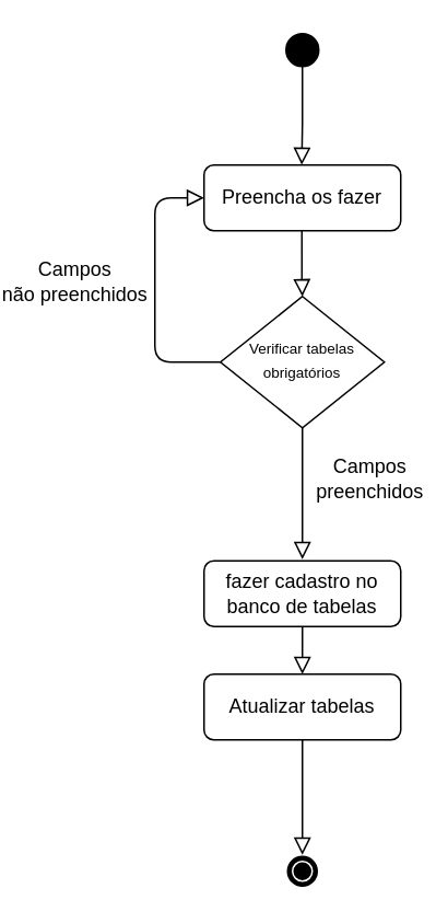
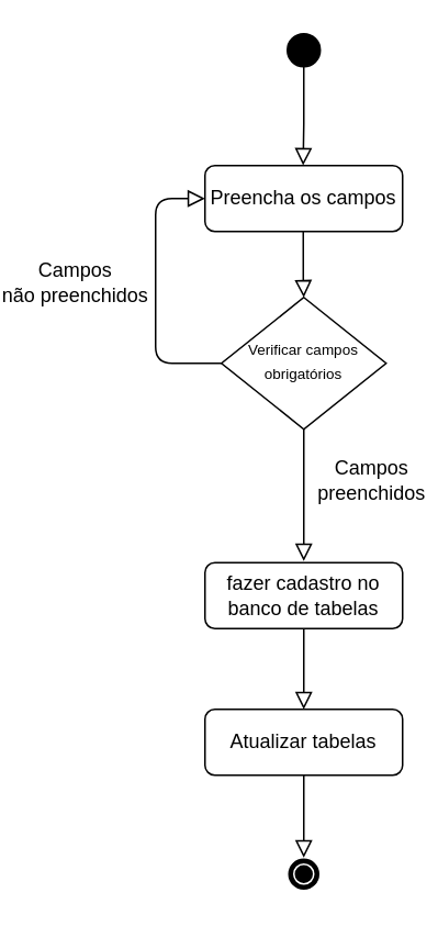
  <mxCell id="0" />
  <mxCell id="1" parent="0" />
  <mxCell id="2" value="" style="ellipse;shape=doubleEllipse;whiteSpace=wrap;html=1;aspect=fixed;fillColor=#000000;" parent="1" vertex="1"><mxGeometry x="100" y="20" width="20" height="20" as="geometry" /></mxCell>
  <mxCell id="3" value="" style="rounded=0;html=1;jettySize=auto;orthogonalLoop=1;fontSize=11;endArrow=block;endFill=0;endSize=8;strokeWidth=1;shadow=0;labelBackgroundColor=none;edgeStyle=orthogonalEdgeStyle;exitX=0.5;exitY=1;exitDx=0;exitDy=0;" parent="1" source="2" edge="1"><mxGeometry relative="1" as="geometry"><mxPoint x="109.62" y="49.9" as="sourcePoint" /><mxPoint x="109.62" y="99.9" as="targetPoint" /><Array as="points"><mxPoint x="110" y="75" /></Array></mxGeometry></mxCell>
- <mxCell id="4" value="Preencha os fazer" style="rounded=1;whiteSpace=wrap;html=1;fontSize=12;glass=0;strokeWidth=1;shadow=0;" vertex="1" parent="1"><mxGeometry x="50" y="100" width="120" height="40" as="geometry" /></mxCell>
- <mxCell id="5" value="&lt;font style=&quot;font-size: 9px&quot;&gt;Verificar tabelas obrigatórios&lt;/font&gt;" style="rhombus;whiteSpace=wrap;html=1;shadow=0;fontFamily=Helvetica;fontSize=12;align=center;strokeWidth=1;spacing=6;spacingTop=-4;" vertex="1" parent="1"><mxGeometry x="60" y="180" width="100" height="80" as="geometry" /></mxCell>
+ <mxCell id="4" value="Preencha os campos" style="rounded=1;whiteSpace=wrap;html=1;fontSize=12;glass=0;strokeWidth=1;shadow=0;" vertex="1" parent="1"><mxGeometry x="50" y="100" width="120" height="40" as="geometry" /></mxCell>
+ <mxCell id="5" value="&lt;font style=&quot;font-size: 9px&quot;&gt;Verificar campos obrigatórios&lt;/font&gt;" style="rhombus;whiteSpace=wrap;html=1;shadow=0;fontFamily=Helvetica;fontSize=12;align=center;strokeWidth=1;spacing=6;spacingTop=-4;" vertex="1" parent="1"><mxGeometry x="60" y="180" width="100" height="80" as="geometry" /></mxCell>
  <mxCell id="6" value="" style="rounded=0;html=1;jettySize=auto;orthogonalLoop=1;fontSize=11;endArrow=block;endFill=0;endSize=8;strokeWidth=1;shadow=0;labelBackgroundColor=none;edgeStyle=orthogonalEdgeStyle;exitX=0.5;exitY=1;exitDx=0;exitDy=0;entryX=0.5;entryY=0;entryDx=0;entryDy=0;" edge="1" parent="1" target="5"><mxGeometry relative="1" as="geometry"><mxPoint x="109.669" y="139.982" as="sourcePoint" /><mxPoint x="109.669" y="199.982" as="targetPoint" /><Array as="points"><mxPoint x="110" y="169" /></Array></mxGeometry></mxCell>
  <mxCell id="7" value="" style="endArrow=block;html=1;exitX=0.5;exitY=1;exitDx=0;exitDy=0;endFill=0;endSize=8;" edge="1" parent="1" source="5"><mxGeometry width="50" height="50" relative="1" as="geometry"><mxPoint x="110" y="274" as="sourcePoint" /><mxPoint x="110" y="340" as="targetPoint" /></mxGeometry></mxCell>
  <mxCell id="8" value="" style="endArrow=block;html=1;exitX=0;exitY=0.5;exitDx=0;exitDy=0;entryX=0;entryY=0.5;entryDx=0;entryDy=0;endFill=0;endSize=8;" edge="1" parent="1" source="5" target="4"><mxGeometry width="50" height="50" relative="1" as="geometry"><mxPoint x="20" y="220" as="sourcePoint" /><mxPoint x="-30" y="170" as="targetPoint" /><Array as="points"><mxPoint x="20" y="220" /><mxPoint x="20" y="170" /><mxPoint x="20" y="120" /></Array></mxGeometry></mxCell>
  <mxCell id="9" value="Campos &lt;br&gt;não preenchidos" style="text;html=1;align=center;verticalAlign=middle;resizable=0;points=[];labelBackgroundColor=#ffffff;" vertex="1" connectable="0" parent="8"><mxGeometry x="-0.055" relative="1" as="geometry"><mxPoint x="-50" y="-10" as="offset" /></mxGeometry></mxCell>
  <mxCell id="10" value="Campos &lt;br&gt;preenchidos" style="text;html=1;align=center;verticalAlign=middle;resizable=0;points=[];labelBackgroundColor=#ffffff;" vertex="1" connectable="0" parent="8"><mxGeometry x="-0.055" relative="1" as="geometry"><mxPoint x="130" y="110.48" as="offset" /></mxGeometry></mxCell>
  <mxCell id="11" value="fazer cadastro no banco de tabelas" style="rounded=1;whiteSpace=wrap;html=1;fontSize=12;glass=0;strokeWidth=1;shadow=0;" vertex="1" parent="1"><mxGeometry x="50" y="341" width="120" height="40" as="geometry" /></mxCell>
- <mxCell id="12" value="Atualizar tabelas" style="rounded=1;whiteSpace=wrap;html=1;fontSize=12;glass=0;strokeWidth=1;shadow=0;" vertex="1" parent="1"><mxGeometry x="50" y="410" width="120" height="40" as="geometry" /></mxCell>
+ <mxCell id="12" value="Atualizar tabelas" style="rounded=1;whiteSpace=wrap;html=1;fontSize=12;glass=0;strokeWidth=1;shadow=0;" vertex="1" parent="1"><mxGeometry x="50" y="430" width="120" height="40" as="geometry" /></mxCell>
  <mxCell id="13" value="" style="endArrow=block;html=1;exitX=0.5;exitY=1;exitDx=0;exitDy=0;entryX=0.5;entryY=0;entryDx=0;entryDy=0;endFill=0;endSize=8;" edge="1" parent="1" source="11" target="12"><mxGeometry width="50" height="50" relative="1" as="geometry"><mxPoint x="110" y="389.5" as="sourcePoint" /><mxPoint x="100" y="430" as="targetPoint" /></mxGeometry></mxCell>
  <mxCell id="14" value="" style="ellipse;shape=doubleEllipse;whiteSpace=wrap;html=1;aspect=fixed;fillColor=#000000;strokeColor=#FFFFFF;" vertex="1" parent="1"><mxGeometry x="100" y="520" width="20" height="20" as="geometry" /></mxCell>
  <mxCell id="15" value="" style="endArrow=block;html=1;exitX=0.5;exitY=1;exitDx=0;exitDy=0;entryX=0.5;entryY=0;entryDx=0;entryDy=0;endFill=0;endSize=8;" edge="1" parent="1" source="12" target="14"><mxGeometry width="50" height="50" relative="1" as="geometry"><mxPoint x="130" y="531.5" as="sourcePoint" /><mxPoint x="130" y="620" as="targetPoint" /></mxGeometry></mxCell>
